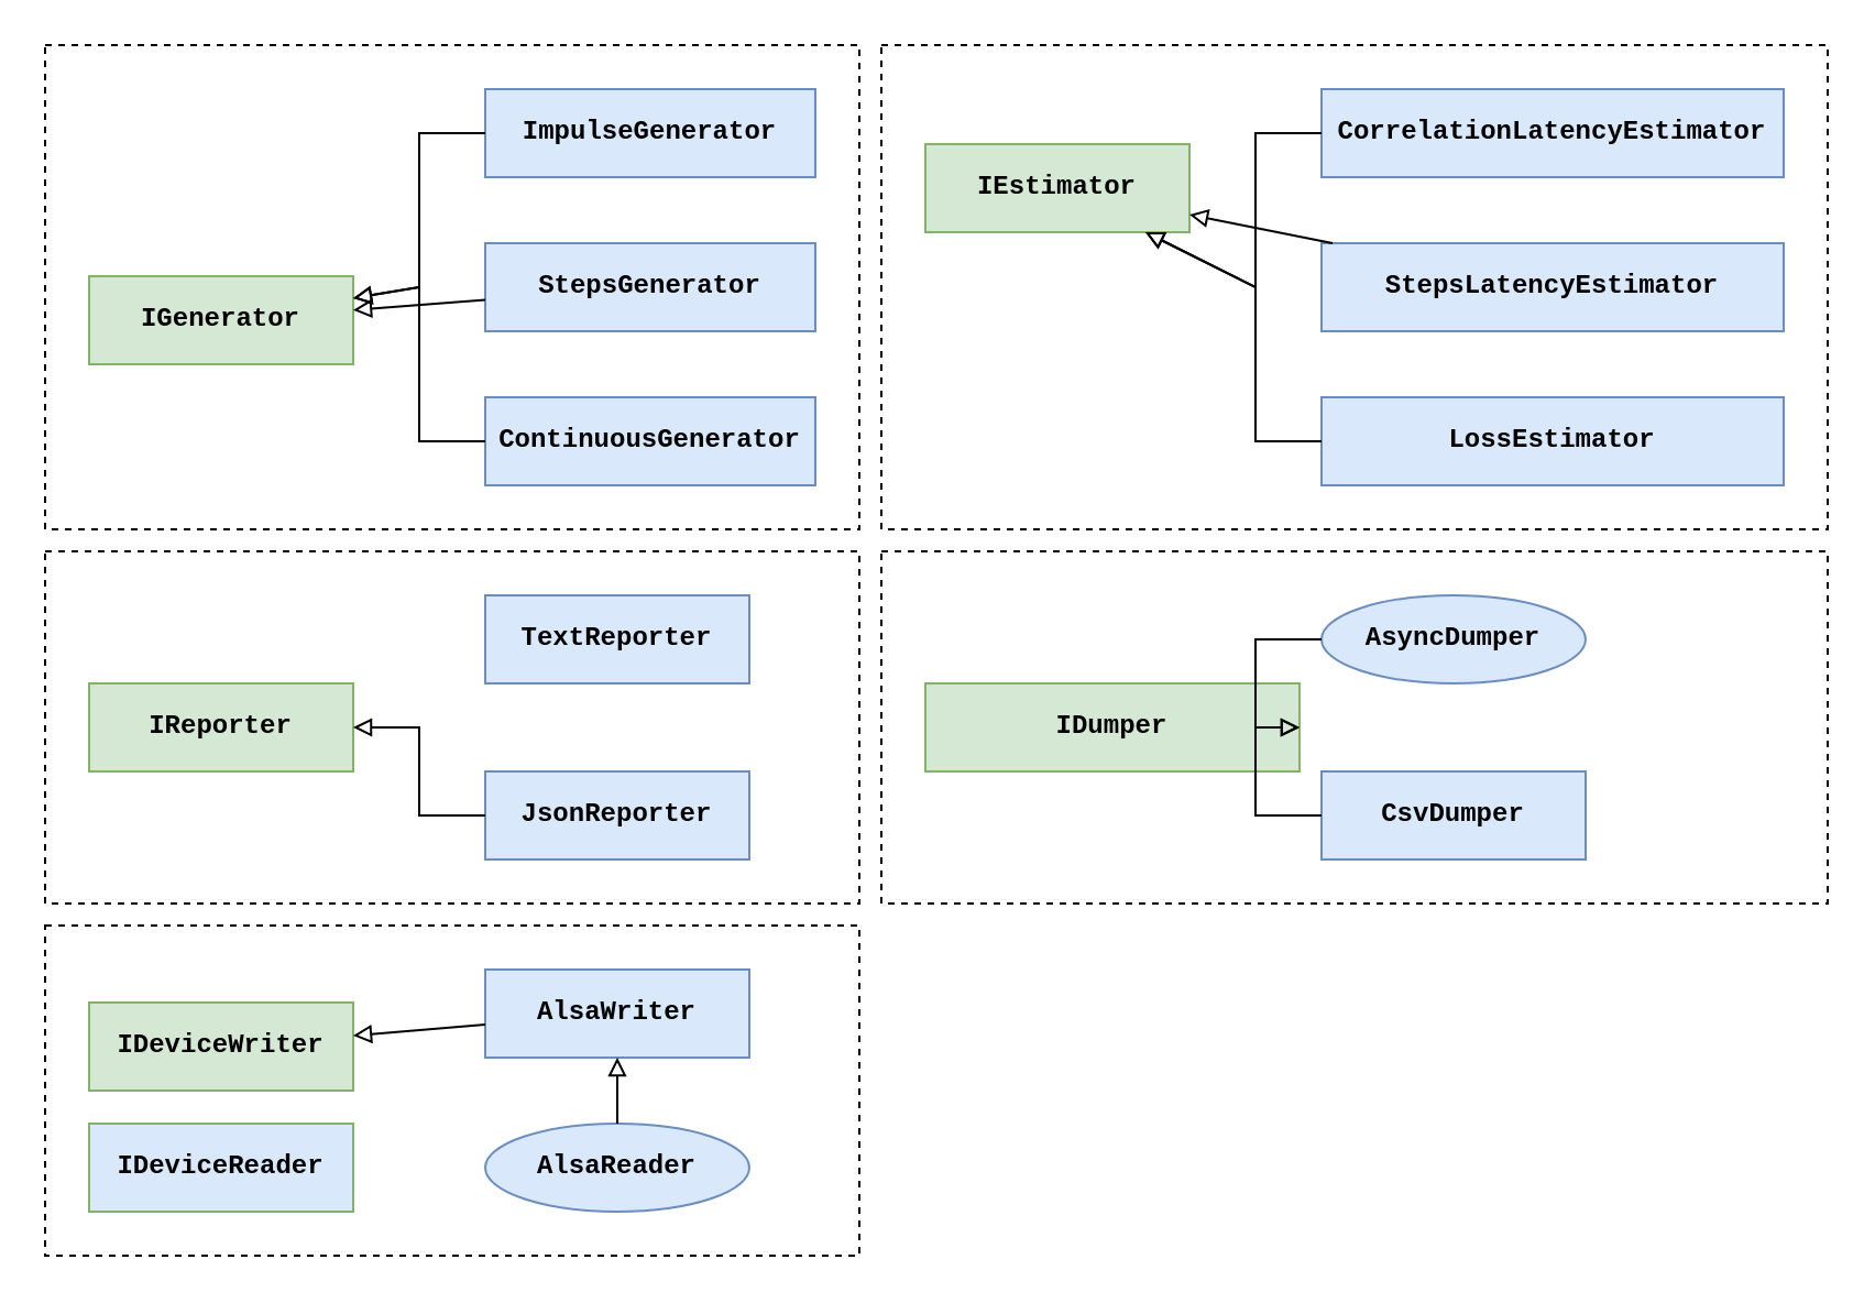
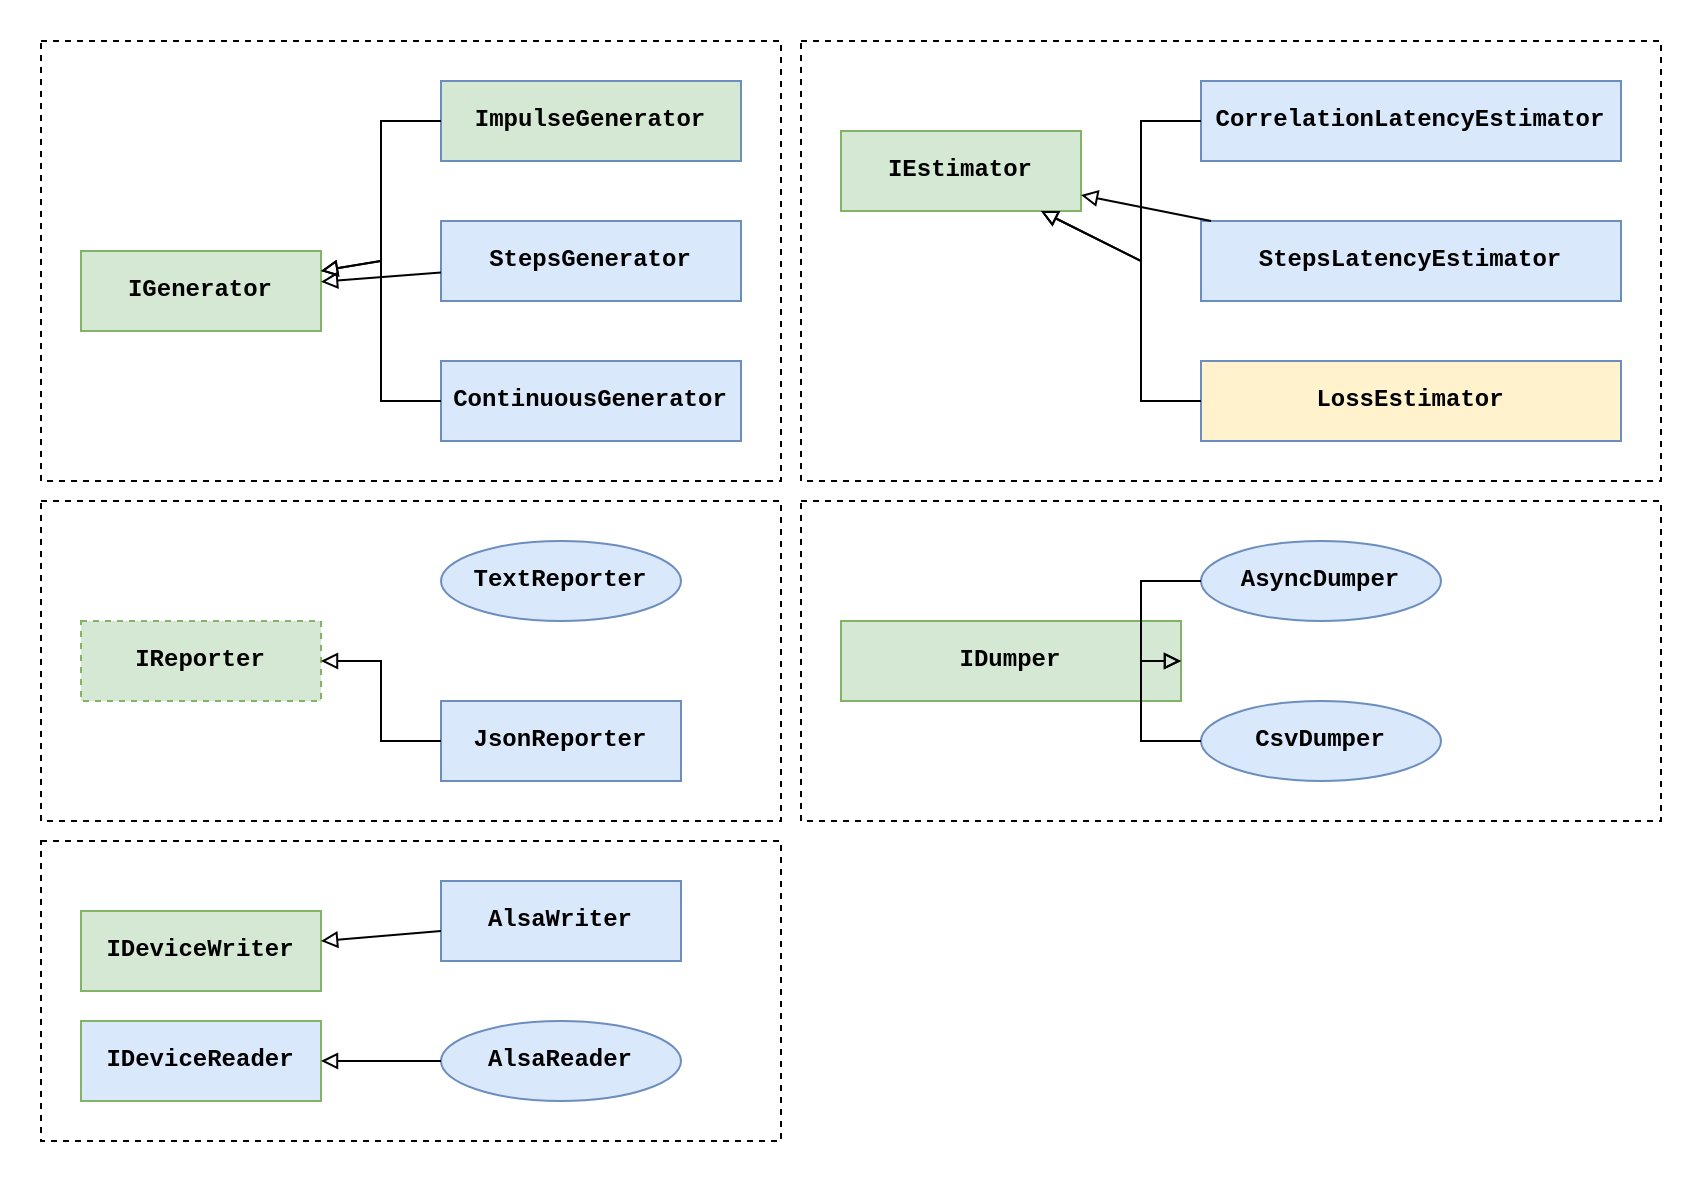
  <mxCell id="0" />
  <mxCell id="1" parent="0" />
  <mxCell id="2" value="" style="rounded=0;whiteSpace=wrap;html=1;dashed=1;" vertex="1" parent="1"><mxGeometry x="20" y="250" width="370" height="160" as="geometry" /></mxCell>
  <mxCell id="3" value="" style="rounded=0;whiteSpace=wrap;html=1;dashed=1;" vertex="1" parent="1"><mxGeometry x="400" y="250" width="430" height="160" as="geometry" /></mxCell>
  <mxCell id="4" value="" style="rounded=0;whiteSpace=wrap;html=1;dashed=1;" vertex="1" parent="1"><mxGeometry x="400" y="20" width="430" height="220" as="geometry" /></mxCell>
  <mxCell id="5" value="" style="rounded=0;whiteSpace=wrap;html=1;dashed=1;" vertex="1" parent="1"><mxGeometry x="20" y="20" width="370" height="220" as="geometry" /></mxCell>
  <mxCell id="6" value="" style="rounded=0;whiteSpace=wrap;html=1;dashed=1;" vertex="1" parent="1"><mxGeometry x="20" y="420" width="370" height="150" as="geometry" /></mxCell>
  <mxCell id="7" value="&lt;b&gt;IDeviceWriter&lt;/b&gt;" style="rounded=0;whiteSpace=wrap;html=1;fontFamily=Courier New;fillColor=#d5e8d4;strokeColor=#82b366;" vertex="1" parent="1"><mxGeometry x="40" y="455" width="120" height="40" as="geometry" /></mxCell>
  <mxCell id="8" value="&lt;b&gt;AlsaWriter&lt;/b&gt;" style="rounded=0;whiteSpace=wrap;html=1;fontFamily=Courier New;fillColor=#dae8fc;strokeColor=#6c8ebf;" vertex="1" parent="1"><mxGeometry x="220" y="440" width="120" height="40" as="geometry" /></mxCell>
  <mxCell id="9" value="&lt;b&gt;IDeviceReader&lt;/b&gt;" style="rounded=0;whiteSpace=wrap;html=1;fontFamily=Courier New;fillColor=#dae8fc;strokeColor=#82b366;" vertex="1" parent="1"><mxGeometry y="510" width="120" height="40" as="geometry" x="40" /></mxCell>
  <mxCell id="10" value="&lt;b&gt;AlsaReader&lt;/b&gt;" style="ellipse;whiteSpace=wrap;html=1;fontFamily=Courier New;fillColor=#dae8fc;strokeColor=#6c8ebf;" vertex="1" parent="1"><mxGeometry x="220" y="510" width="120" height="40" as="geometry" /></mxCell>
  <mxCell id="11" value="&lt;b&gt;IGenerator&lt;/b&gt;" style="rounded=0;whiteSpace=wrap;html=1;fontFamily=Courier New;fillColor=#d5e8d4;strokeColor=#82b366;" vertex="1" parent="1"><mxGeometry x="40" y="125" width="120" height="40" as="geometry" /></mxCell>
- <mxCell id="12" value="&lt;b&gt;ImpulseGenerator&lt;/b&gt;" style="rounded=0;whiteSpace=wrap;html=1;fontFamily=Courier New;fillColor=#dae8fc;strokeColor=#6c8ebf;" vertex="1" parent="1"><mxGeometry x="220" y="40" width="150" height="40" as="geometry" /></mxCell>
+ <mxCell id="12" value="&lt;b&gt;ImpulseGenerator&lt;/b&gt;" style="rounded=0;whiteSpace=wrap;html=1;fontFamily=Courier New;fillColor=#d5e8d4;strokeColor=#6c8ebf;" vertex="1" parent="1"><mxGeometry x="220" y="40" width="150" height="40" as="geometry" /></mxCell>
  <mxCell id="13" value="&lt;b&gt;ContinuousGenerator&lt;/b&gt;" style="rounded=0;whiteSpace=wrap;html=1;fontFamily=Courier New;fillColor=#dae8fc;strokeColor=#6c8ebf;" vertex="1" parent="1"><mxGeometry x="220" y="180" width="150" height="40" as="geometry" /></mxCell>
  <mxCell id="14" value="&lt;b&gt;StepsGenerator&lt;/b&gt;" style="rounded=0;whiteSpace=wrap;html=1;fontFamily=Courier New;fillColor=#dae8fc;strokeColor=#6c8ebf;" vertex="1" parent="1"><mxGeometry x="220" y="110" width="150" height="40" as="geometry" /></mxCell>
  <mxCell id="15" value="&lt;b&gt;IEstimator&lt;/b&gt;" style="rounded=0;whiteSpace=wrap;html=1;fontFamily=Courier New;fillColor=#d5e8d4;strokeColor=#82b366;" vertex="1" parent="1"><mxGeometry x="420" y="65" width="120" height="40" as="geometry" /></mxCell>
  <mxCell id="16" value="&lt;b&gt;CorrelationLatencyEstimator&lt;/b&gt;" style="rounded=0;whiteSpace=wrap;html=1;fontFamily=Courier New;fillColor=#dae8fc;strokeColor=#6c8ebf;" vertex="1" parent="1"><mxGeometry x="600" y="40" width="210" height="40" as="geometry" /></mxCell>
- <mxCell id="17" value="&lt;b&gt;LossEstimator&lt;/b&gt;" style="rounded=0;whiteSpace=wrap;html=1;fontFamily=Courier New;fillColor=#dae8fc;strokeColor=#6c8ebf;" vertex="1" parent="1"><mxGeometry x="600" y="180" width="210" height="40" as="geometry" /></mxCell>
+ <mxCell id="17" value="&lt;b&gt;LossEstimator&lt;/b&gt;" style="rounded=0;whiteSpace=wrap;html=1;fontFamily=Courier New;fillColor=#fff2cc;strokeColor=#6c8ebf;" vertex="1" parent="1"><mxGeometry x="600" y="180" width="210" height="40" as="geometry" /></mxCell>
  <mxCell id="18" value="&lt;b&gt;StepsLatencyEstimator&lt;/b&gt;" style="rounded=0;whiteSpace=wrap;html=1;fontFamily=Courier New;fillColor=#dae8fc;strokeColor=#6c8ebf;" vertex="1" parent="1"><mxGeometry x="600" y="110" width="210" height="40" as="geometry" /></mxCell>
- <mxCell id="19" value="&lt;b&gt;IReporter&lt;/b&gt;" style="rounded=0;whiteSpace=wrap;html=1;fontFamily=Courier New;fillColor=#d5e8d4;strokeColor=#82b366;" vertex="1" parent="1"><mxGeometry y="310" width="120" height="40" as="geometry" x="40" /></mxCell>
+ <mxCell id="19" value="&lt;b&gt;IReporter&lt;/b&gt;" style="rounded=0;whiteSpace=wrap;html=1;fontFamily=Courier New;fillColor=#d5e8d4;strokeColor=#82b366;dashed=1;" vertex="1" parent="1"><mxGeometry y="310" width="120" height="40" as="geometry" x="40" /></mxCell>
  <mxCell id="20" value="&lt;b&gt;JsonReporter&lt;/b&gt;" style="rounded=0;whiteSpace=wrap;html=1;fontFamily=Courier New;fillColor=#dae8fc;strokeColor=#6c8ebf;" vertex="1" parent="1"><mxGeometry x="220" y="350" width="120" height="40" as="geometry" /></mxCell>
- <mxCell id="21" value="&lt;b&gt;TextReporter&lt;/b&gt;" style="rounded=0;whiteSpace=wrap;html=1;fontFamily=Courier New;fillColor=#dae8fc;strokeColor=#6c8ebf;" vertex="1" parent="1"><mxGeometry x="220" y="270" width="120" height="40" as="geometry" /></mxCell>
+ <mxCell id="21" value="&lt;b&gt;TextReporter&lt;/b&gt;" style="ellipse;whiteSpace=wrap;html=1;fontFamily=Courier New;fillColor=#dae8fc;strokeColor=#6c8ebf;" vertex="1" parent="1"><mxGeometry x="220" y="270" width="120" height="40" as="geometry" /></mxCell>
  <mxCell id="22" value="&lt;b&gt;IDumper&lt;/b&gt;" style="rounded=0;whiteSpace=wrap;html=1;fontFamily=Courier New;fillColor=#d5e8d4;strokeColor=#82b366;" vertex="1" parent="1"><mxGeometry x="420" y="310" width="170" height="40" as="geometry" /></mxCell>
- <mxCell id="23" value="&lt;b&gt;CsvDumper&lt;/b&gt;" style="rounded=0;whiteSpace=wrap;html=1;fontFamily=Courier New;fillColor=#dae8fc;strokeColor=#6c8ebf;" vertex="1" parent="1"><mxGeometry x="600" y="350" width="120" height="40" as="geometry" /></mxCell>
+ <mxCell id="23" value="&lt;b&gt;CsvDumper&lt;/b&gt;" style="ellipse;whiteSpace=wrap;html=1;fontFamily=Courier New;fillColor=#dae8fc;strokeColor=#6c8ebf;" vertex="1" parent="1"><mxGeometry x="600" y="350" width="120" height="40" as="geometry" /></mxCell>
  <mxCell id="24" value="&lt;b&gt;AsyncDumper&lt;/b&gt;" style="ellipse;whiteSpace=wrap;html=1;fontFamily=Courier New;fillColor=#dae8fc;strokeColor=#6c8ebf;" vertex="1" parent="1"><mxGeometry x="600" y="270" width="120" height="40" as="geometry" /></mxCell>
  <mxCell id="25" value="" style="endArrow=block;html=1;rounded=0;endFill=0;" edge="1" parent="1" source="8" target="7"><mxGeometry width="50" height="50" relative="1" as="geometry"><mxPoint x="600" y="840" as="sourcePoint" /><mxPoint x="650" y="790" as="targetPoint" /></mxGeometry></mxCell>
- <mxCell id="26" value="" style="endArrow=block;html=1;rounded=0;endFill=0;" edge="1" parent="1" source="10" target="8"><mxGeometry width="50" height="50" relative="1" as="geometry"><mxPoint x="-250" y="540" as="sourcePoint" /><mxPoint x="-290" y="540" as="targetPoint" /></mxGeometry></mxCell>
+ <mxCell id="26" value="" style="endArrow=block;html=1;rounded=0;endFill=0;" edge="1" parent="1" source="10" target="9"><mxGeometry width="50" height="50" relative="1" as="geometry"><mxPoint x="-250" y="540" as="sourcePoint" /><mxPoint x="-290" y="540" as="targetPoint" /></mxGeometry></mxCell>
  <mxCell id="27" value="" style="endArrow=block;html=1;rounded=0;endFill=0;" edge="1" parent="1" source="12" target="11"><mxGeometry width="50" height="50" relative="1" as="geometry"><mxPoint x="220" y="10" as="sourcePoint" /><mxPoint x="180" y="10" as="targetPoint" /><Array as="points"><mxPoint x="190" y="60" /><mxPoint x="190" y="130" /></Array></mxGeometry></mxCell>
  <mxCell id="28" value="" style="endArrow=block;html=1;rounded=0;endFill=0;" edge="1" parent="1" source="14" target="11"><mxGeometry width="50" height="50" relative="1" as="geometry"><mxPoint x="220" y="137" as="sourcePoint" /><mxPoint x="180" y="146" as="targetPoint" /></mxGeometry></mxCell>
  <mxCell id="29" value="" style="endArrow=block;html=1;rounded=0;endFill=0;" edge="1" parent="1" source="13" target="11"><mxGeometry width="50" height="50" relative="1" as="geometry"><mxPoint x="230" y="147" as="sourcePoint" /><mxPoint x="190" y="156" as="targetPoint" /><Array as="points"><mxPoint x="190" y="200" /><mxPoint x="190" y="130" /></Array></mxGeometry></mxCell>
  <mxCell id="30" value="" style="endArrow=block;html=1;rounded=0;endFill=0;" edge="1" parent="1" source="16" target="15"><mxGeometry width="50" height="50" relative="1" as="geometry"><mxPoint x="230" y="157" as="sourcePoint" /><mxPoint x="190" y="166" as="targetPoint" /><Array as="points"><mxPoint x="570" y="60" /><mxPoint x="570" y="130" /></Array></mxGeometry></mxCell>
  <mxCell id="31" value="" style="endArrow=block;html=1;rounded=0;endFill=0;fontStyle=1;" edge="1" parent="1" source="18" target="15"><mxGeometry width="50" height="50" relative="1" as="geometry"><mxPoint x="240" y="167" as="sourcePoint" /><mxPoint x="450" y="180" as="targetPoint" /></mxGeometry></mxCell>
  <mxCell id="32" value="" style="endArrow=block;html=1;rounded=0;endFill=0;" edge="1" parent="1" source="17" target="15"><mxGeometry width="50" height="50" relative="1" as="geometry"><mxPoint x="250" y="177" as="sourcePoint" /><mxPoint x="210" y="186" as="targetPoint" /><Array as="points"><mxPoint x="570" y="200" /><mxPoint x="570" y="130" /></Array></mxGeometry></mxCell>
  <mxCell id="33" value="" style="endArrow=block;html=1;rounded=0;endFill=0;" edge="1" parent="1" source="20" target="19"><mxGeometry width="50" height="50" relative="1" as="geometry"><mxPoint x="280" y="197" as="sourcePoint" /><mxPoint x="240" y="206" as="targetPoint" /><Array as="points"><mxPoint x="190" y="370" /><mxPoint x="190" y="330" /></Array></mxGeometry></mxCell>
  <mxCell id="34" value="" style="endArrow=block;html=1;rounded=0;endFill=0;" edge="1" parent="1" source="24" target="22"><mxGeometry width="50" height="50" relative="1" as="geometry"><mxPoint x="280" y="207" as="sourcePoint" /><mxPoint x="240" y="216" as="targetPoint" /><Array as="points"><mxPoint x="570" y="290" /><mxPoint x="570" y="330" /></Array></mxGeometry></mxCell>
  <mxCell id="35" value="" style="endArrow=block;html=1;rounded=0;endFill=0;" edge="1" parent="1" source="23" target="22"><mxGeometry width="50" height="50" relative="1" as="geometry"><mxPoint x="290" y="217" as="sourcePoint" /><mxPoint x="250" y="226" as="targetPoint" /><Array as="points"><mxPoint x="570" y="370" /><mxPoint x="570" y="330" /></Array></mxGeometry></mxCell>
